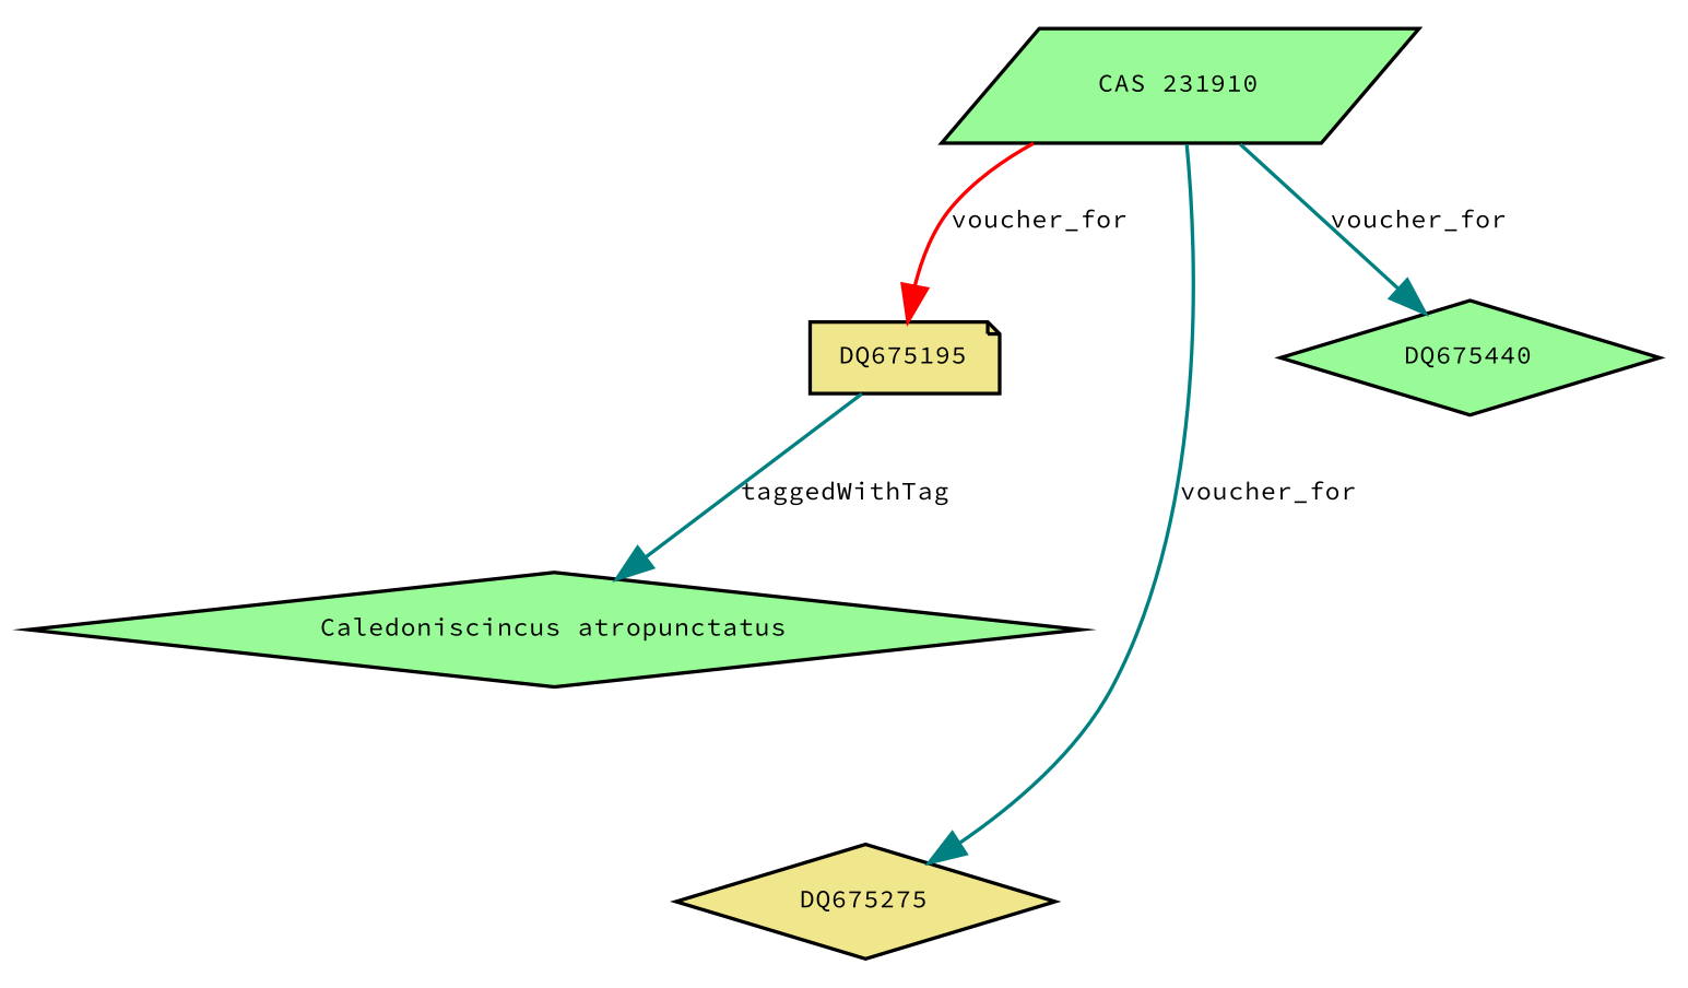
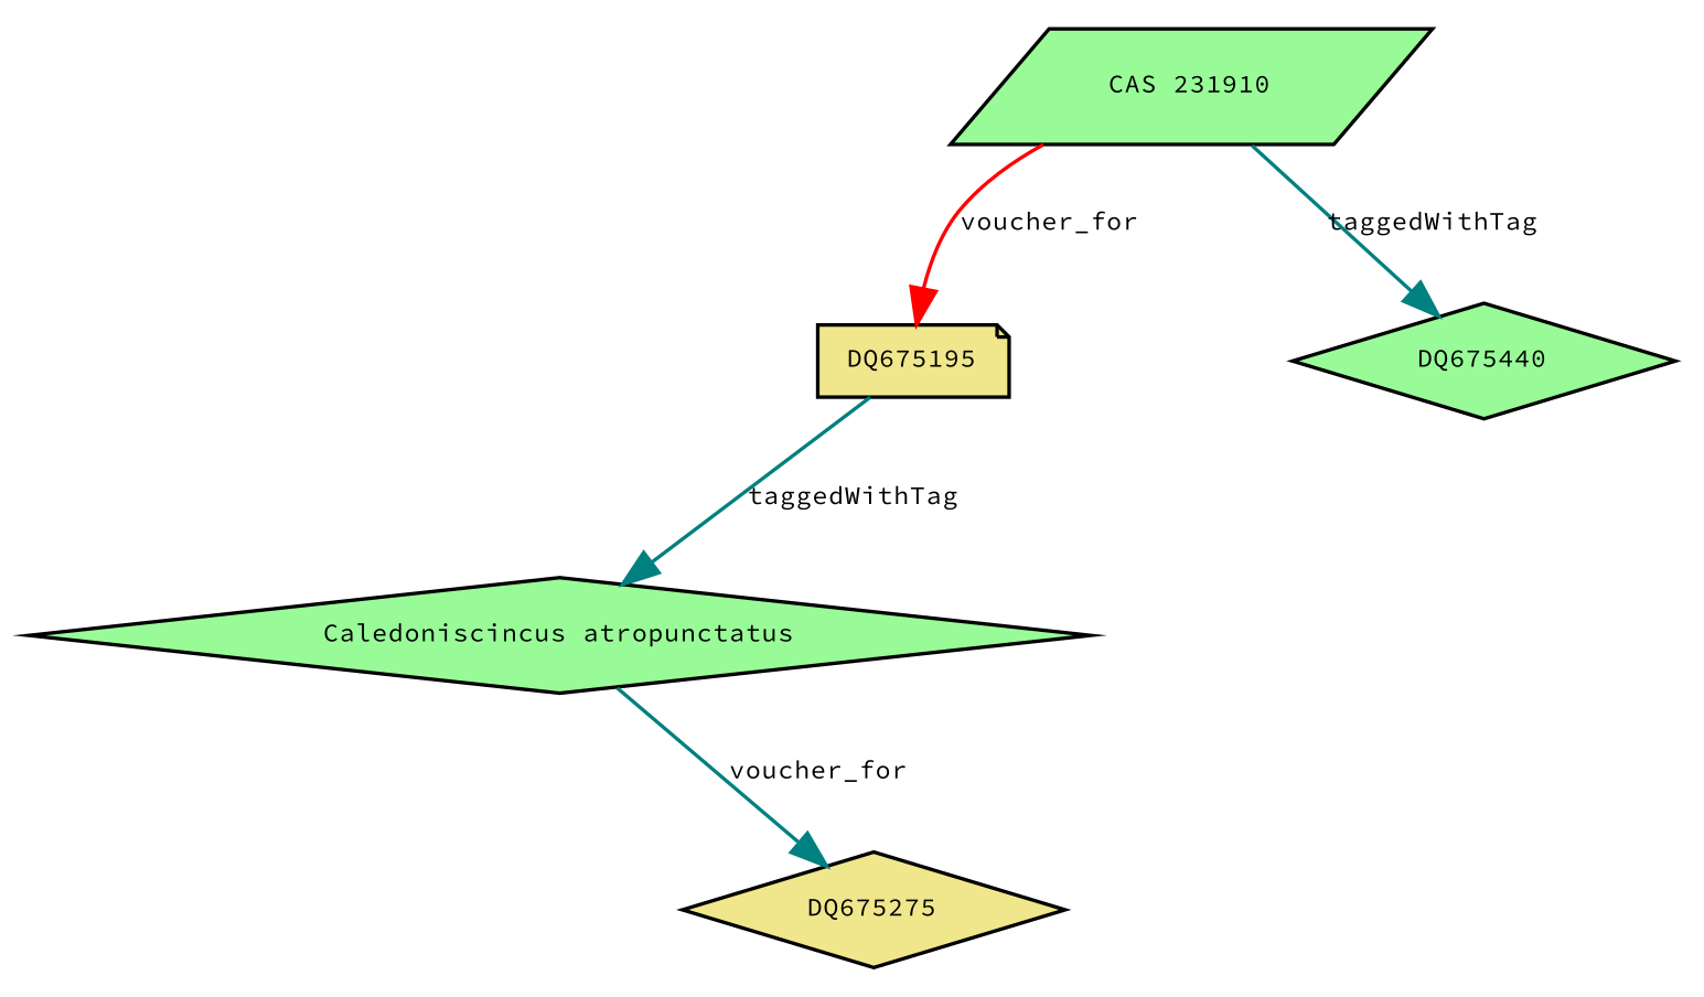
  digraph {
    fontname="Source Code Pro"
    node [fillcolor=palegreen fontname="Source Code Pro" fontsize=7 shape=diamond style=filled]
    edge [color=teal fontname="Source Code Pro" fontsize=7]
    n1 [height=0.27433100247 label="CAS 231910" shape=parallelogram width=0.27433100247]
    n2 [fillcolor=khaki height=0.27433100247 label=DQ675195 shape=note width=0.27433100247]
    n3 [fillcolor=khaki height=0.27433100247 label=DQ675275 width=0.27433100247]
    n4 [height=0.27433100247 label=DQ675440 width=0.27433100247]
    n5 [height=0.27433100247 label="Caledoniscincus atropunctatus" width=0.27433100247]
    n1 -> n2 [color=red label=voucher_for]
-   n1 -> n3 [label=voucher_for]
-   n1 -> n4 [label=voucher_for]
+   n5 -> n3 [label=voucher_for]
+   n1 -> n4 [label=taggedWithTag]
    n2 -> n5 [label=taggedWithTag]
  }
